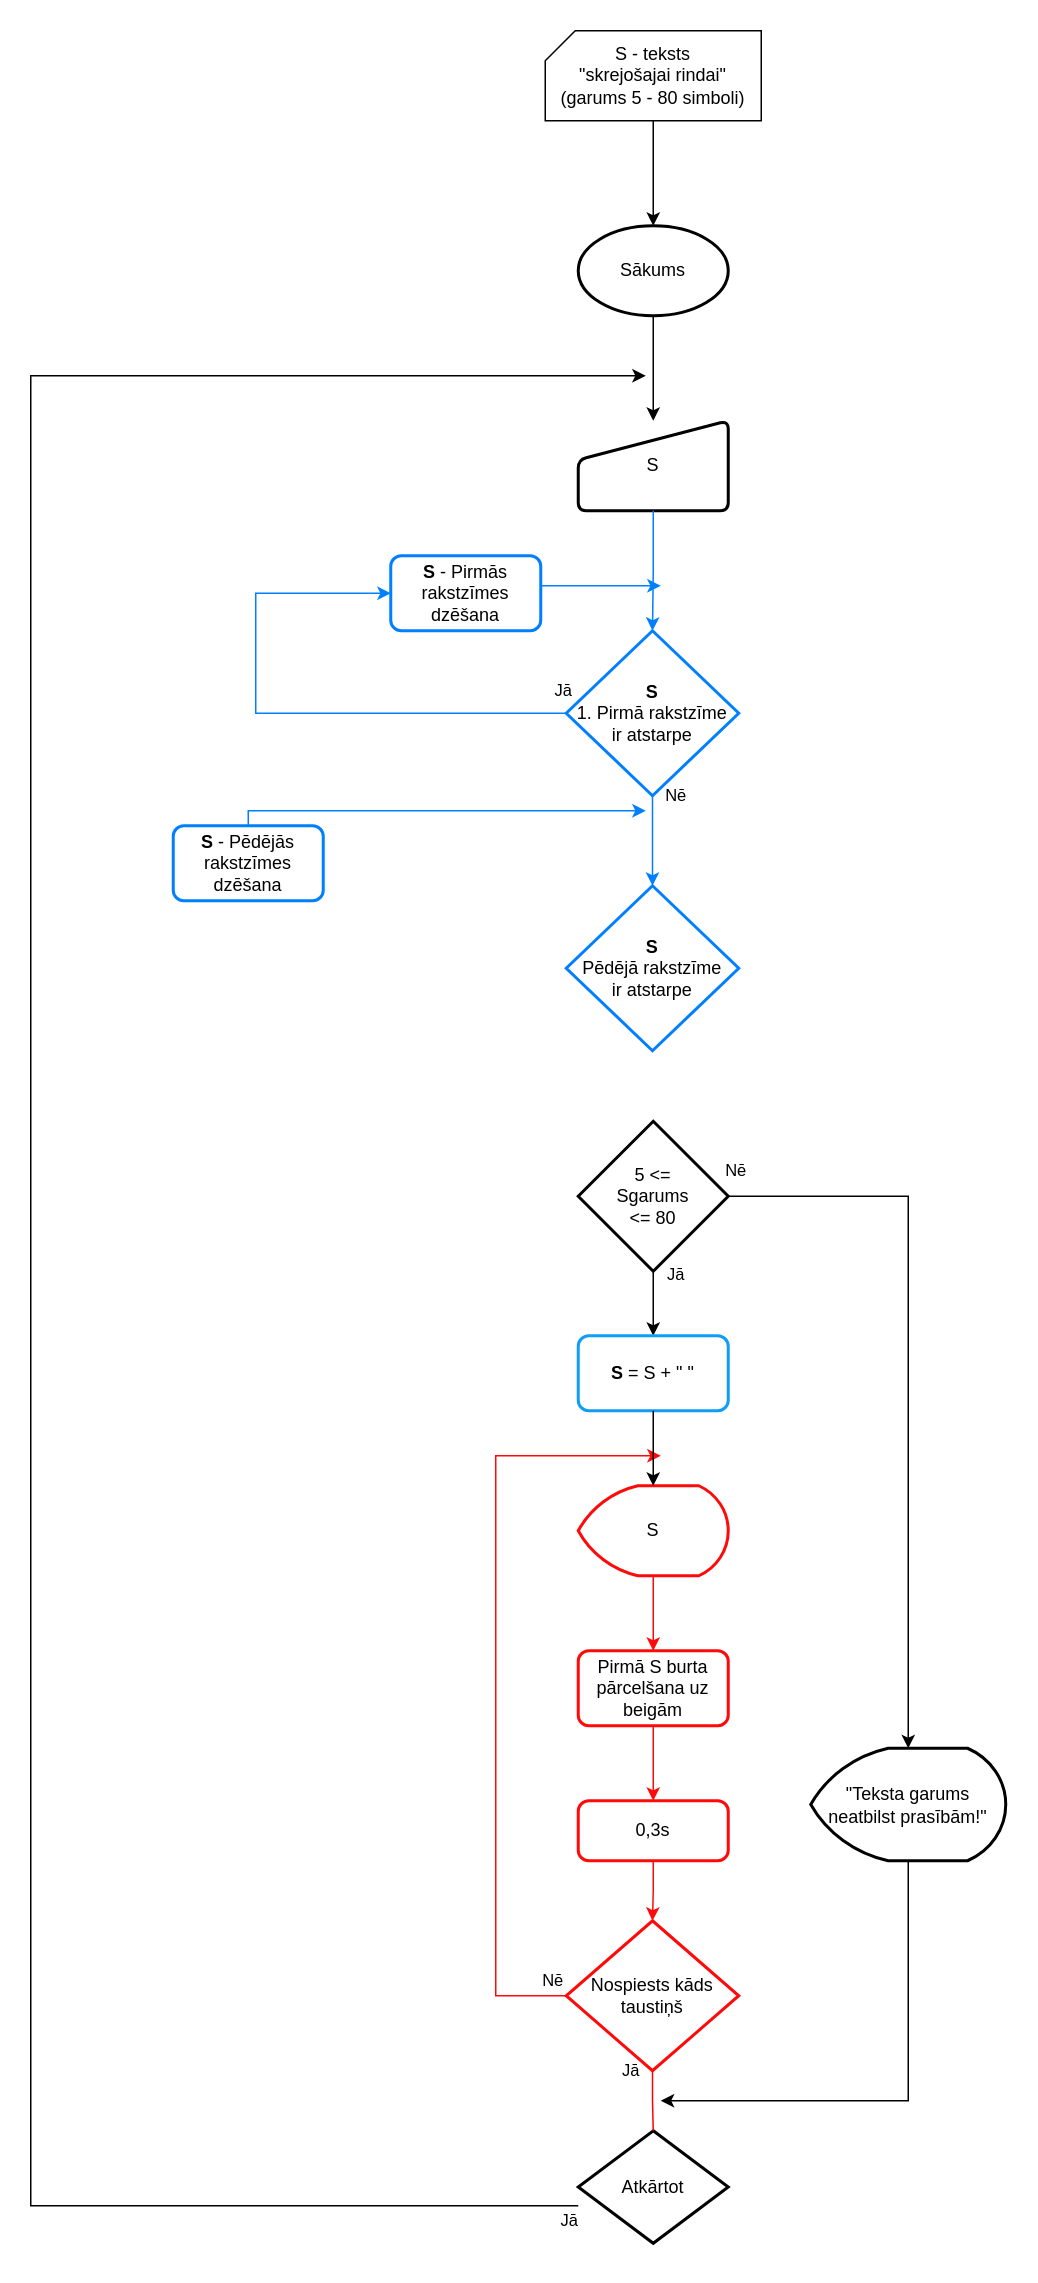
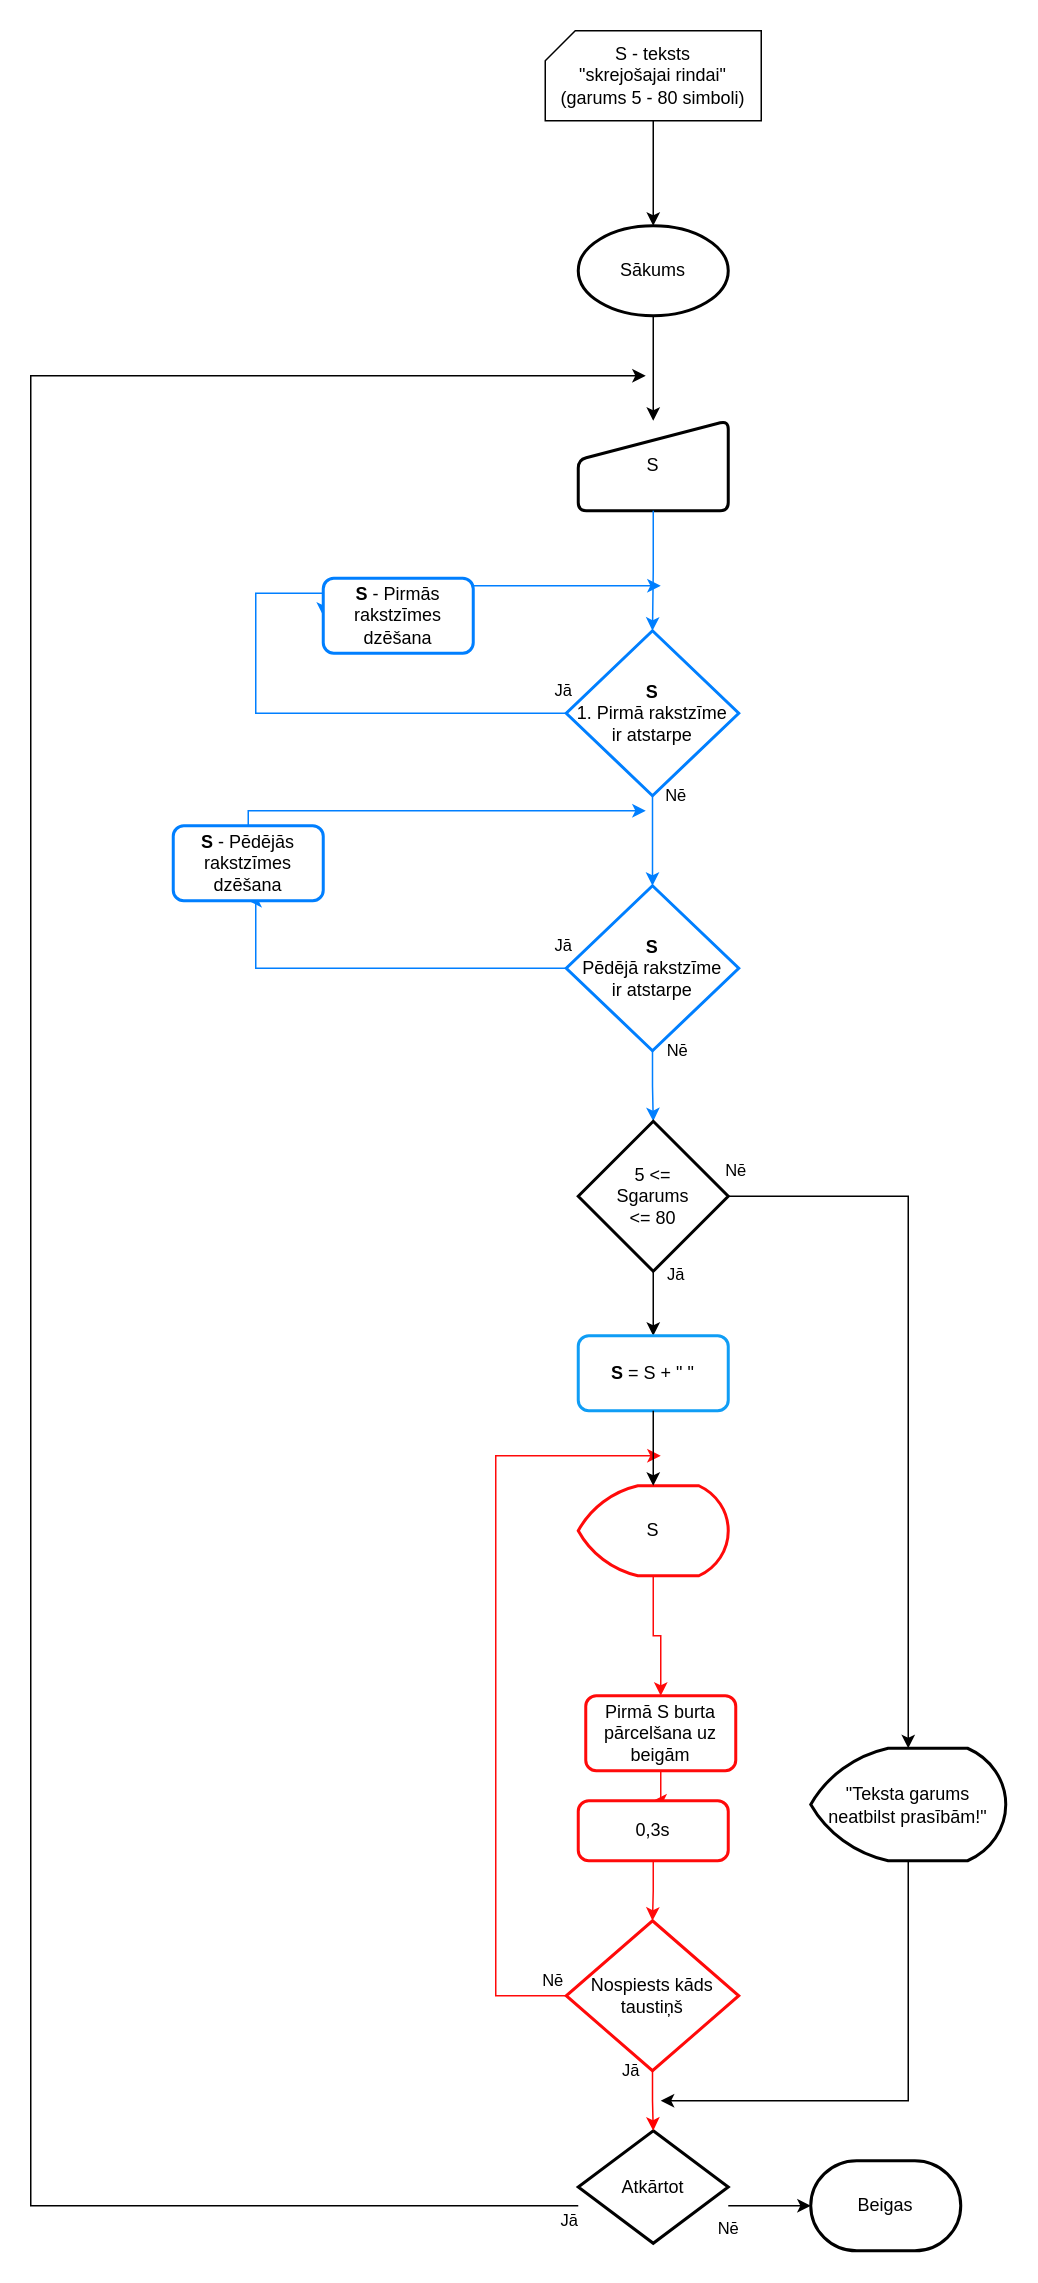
  <mxCell id="0" />
  <mxCell id="1" parent="0" />
  <mxCell id="2" value="S - teksts&lt;br&gt;&quot;skrejošajai rindai&quot;&lt;br&gt;(garums 5 - 80 simboli)" style="verticalLabelPosition=middle;verticalAlign=middle;html=1;shape=card;whiteSpace=wrap;size=20;arcSize=12;labelPosition=center;align=center;" parent="1" vertex="1"><mxGeometry x="363" y="20" width="144" height="60" as="geometry" /></mxCell>
  <mxCell id="3" style="edgeStyle=orthogonalEdgeStyle;rounded=0;orthogonalLoop=1;jettySize=auto;html=1;entryX=0.5;entryY=0;entryDx=0;entryDy=0;" parent="1" source="4" target="5" edge="1"><mxGeometry relative="1" as="geometry" /></mxCell>
  <mxCell id="4" value="Sākums" style="strokeWidth=2;html=1;shape=mxgraph.flowchart.start_1;whiteSpace=wrap;" parent="1" vertex="1"><mxGeometry x="385" y="150" width="100" height="60" as="geometry" /></mxCell>
  <mxCell id="5" value="S" style="html=1;strokeWidth=2;shape=manualInput;whiteSpace=wrap;rounded=1;size=26;arcSize=11;" parent="1" vertex="1"><mxGeometry x="385" y="280" width="100" height="60" as="geometry" /></mxCell>
  <mxCell id="6" style="edgeStyle=orthogonalEdgeStyle;rounded=0;orthogonalLoop=1;jettySize=auto;html=1;entryX=0.5;entryY=0;entryDx=0;entryDy=0;entryPerimeter=0;" parent="1" source="2" target="4" edge="1"><mxGeometry relative="1" as="geometry" /></mxCell>
  <mxCell id="7" value="Nē" style="edgeStyle=orthogonalEdgeStyle;rounded=0;orthogonalLoop=1;jettySize=auto;html=1;entryX=0.5;entryY=0;entryDx=0;entryDy=0;entryPerimeter=0;strokeColor=#007FFF;" parent="1" source="9" target="15" edge="1"><mxGeometry x="-1" y="15" relative="1" as="geometry"><mxPoint x="435" y="610" as="targetPoint" /><mxPoint as="offset" /></mxGeometry></mxCell>
  <mxCell id="8" value="Jā" style="edgeStyle=orthogonalEdgeStyle;rounded=0;orthogonalLoop=1;jettySize=auto;html=1;entryX=0;entryY=0.5;entryDx=0;entryDy=0;strokeColor=#007FFF;" parent="1" source="9" target="12" edge="1"><mxGeometry x="-1" y="-15" relative="1" as="geometry"><mxPoint x="-2" as="offset" /><Array as="points"><mxPoint x="170" y="475" /><mxPoint x="170" y="395" /></Array></mxGeometry></mxCell>
  <mxCell id="9" value="&lt;b&gt;S &lt;/b&gt;&lt;br&gt;1. Pirmā rakstzīme&lt;br&gt;ir atstarpe" style="strokeWidth=2;html=1;shape=mxgraph.flowchart.decision;whiteSpace=wrap;strokeColor=#007FFF;" parent="1" vertex="1"><mxGeometry x="377" y="420" width="115" height="110" as="geometry" /></mxCell>
  <mxCell id="10" style="edgeStyle=orthogonalEdgeStyle;rounded=0;orthogonalLoop=1;jettySize=auto;html=1;entryX=0.5;entryY=0;entryDx=0;entryDy=0;entryPerimeter=0;strokeColor=#007FFF;" parent="1" source="5" target="9" edge="1"><mxGeometry relative="1" as="geometry" /></mxCell>
  <mxCell id="11" style="edgeStyle=orthogonalEdgeStyle;rounded=0;orthogonalLoop=1;jettySize=auto;html=1;strokeColor=#007FFF;" parent="1" source="12" edge="1"><mxGeometry relative="1" as="geometry"><mxPoint x="440" y="390" as="targetPoint" /><Array as="points"><mxPoint x="300" y="390" /></Array></mxGeometry></mxCell>
- <mxCell id="12" value="&lt;b&gt;S &lt;/b&gt;- Pirmās rakstzīmes dzēšana" style="rounded=1;whiteSpace=wrap;html=1;absoluteArcSize=1;arcSize=14;strokeWidth=2;strokeColor=#007FFF;" parent="1" vertex="1"><mxGeometry x="260" y="370" width="100" height="50" as="geometry" /></mxCell>
+ <mxCell id="12" value="&lt;b&gt;S &lt;/b&gt;- Pirmās rakstzīmes dzēšana" style="rounded=1;whiteSpace=wrap;html=1;absoluteArcSize=1;arcSize=14;strokeWidth=2;strokeColor=#007FFF;" parent="1" vertex="1"><mxGeometry x="215" y="385" width="100" height="50" as="geometry" /></mxCell>
+ <mxCell id="13" value="Nē" style="edgeStyle=orthogonalEdgeStyle;rounded=0;orthogonalLoop=1;jettySize=auto;html=1;entryX=0.5;entryY=0;entryDx=0;entryDy=0;entryPerimeter=0;strokeColor=#007FFF;" parent="1" source="15" target="19" edge="1"><mxGeometry x="-1" y="16" relative="1" as="geometry"><mxPoint x="434.5" y="780" as="targetPoint" /><mxPoint as="offset" /></mxGeometry></mxCell>
+ <mxCell id="14" value="Jā" style="edgeStyle=orthogonalEdgeStyle;rounded=0;orthogonalLoop=1;jettySize=auto;html=1;entryX=0.5;entryY=1;entryDx=0;entryDy=0;strokeColor=#007FFF;" parent="1" source="15" target="17" edge="1"><mxGeometry x="-1" y="-15" relative="1" as="geometry"><mxPoint x="-2" as="offset" /><Array as="points"><mxPoint x="170" y="645" /></Array></mxGeometry></mxCell>
  <mxCell id="15" value="&lt;b&gt;S &lt;/b&gt;&lt;br&gt;Pēdējā rakstzīme&lt;br&gt;ir atstarpe" style="strokeWidth=2;html=1;shape=mxgraph.flowchart.decision;whiteSpace=wrap;strokeColor=#007FFF;" parent="1" vertex="1"><mxGeometry x="377" y="590" width="115" height="110" as="geometry" /></mxCell>
  <mxCell id="16" style="edgeStyle=orthogonalEdgeStyle;rounded=0;orthogonalLoop=1;jettySize=auto;html=1;strokeColor=#007FFF;" edge="1" parent="1" source="17"><mxGeometry relative="1" as="geometry"><mxPoint x="430" y="540" as="targetPoint" /><Array as="points"><mxPoint x="327" y="540" /><mxPoint x="431" y="540" /></Array></mxGeometry></mxCell>
  <mxCell id="17" value="&lt;b&gt;S &lt;/b&gt;- Pēdējās rakstzīmes dzēšana" style="rounded=1;whiteSpace=wrap;html=1;absoluteArcSize=1;arcSize=14;strokeWidth=2;strokeColor=#007FFF;" parent="1" vertex="1"><mxGeometry x="115" y="550" width="100" height="50" as="geometry" /></mxCell>
  <mxCell id="18" value="Jā" style="edgeStyle=orthogonalEdgeStyle;rounded=0;orthogonalLoop=1;jettySize=auto;html=1;entryX=0.5;entryY=0;entryDx=0;entryDy=0;" parent="1" source="19" target="20" edge="1"><mxGeometry x="-0.887" y="15" relative="1" as="geometry"><mxPoint as="offset" /></mxGeometry></mxCell>
  <mxCell id="19" value="5 &amp;lt;=&lt;br&gt;Sgarums &lt;br&gt;&amp;lt;= 80" style="strokeWidth=2;html=1;shape=mxgraph.flowchart.decision;whiteSpace=wrap;" parent="1" vertex="1"><mxGeometry x="385" y="747" width="100" height="100" as="geometry" /></mxCell>
  <mxCell id="20" value="&lt;b&gt;S&lt;/b&gt;&amp;nbsp;= S + &quot; &quot;" style="rounded=1;whiteSpace=wrap;html=1;absoluteArcSize=1;arcSize=14;strokeWidth=2;strokeColor=#0f9df5;" parent="1" vertex="1"><mxGeometry x="385" y="890" width="100" height="50" as="geometry" /></mxCell>
  <mxCell id="21" style="edgeStyle=orthogonalEdgeStyle;rounded=0;orthogonalLoop=1;jettySize=auto;html=1;entryX=0.5;entryY=0;entryDx=0;entryDy=0;strokeColor=#ff0a0a;" parent="1" source="22" target="24" edge="1"><mxGeometry relative="1" as="geometry" /></mxCell>
  <mxCell id="22" value="S" style="strokeWidth=2;html=1;shape=mxgraph.flowchart.display;whiteSpace=wrap;strokeColor=#ff0a0a;" parent="1" vertex="1"><mxGeometry x="385" y="990" width="100" height="60" as="geometry" /></mxCell>
  <mxCell id="23" style="edgeStyle=orthogonalEdgeStyle;rounded=0;orthogonalLoop=1;jettySize=auto;html=1;entryX=0.5;entryY=0;entryDx=0;entryDy=0;strokeColor=#ff0a0a;" parent="1" source="24" target="25" edge="1"><mxGeometry relative="1" as="geometry" /></mxCell>
- <mxCell id="24" value="Pirmā S burta&lt;br&gt;pārcelšana uz&lt;br&gt;beigām" style="rounded=1;whiteSpace=wrap;html=1;absoluteArcSize=1;arcSize=14;strokeWidth=2;strokeColor=#ff0a0a;" parent="1" vertex="1"><mxGeometry x="385" y="1100" width="100" height="50" as="geometry" /></mxCell>
+ <mxCell id="24" value="Pirmā S burta&lt;br&gt;pārcelšana uz&lt;br&gt;beigām" style="rounded=1;whiteSpace=wrap;html=1;absoluteArcSize=1;arcSize=14;strokeWidth=2;strokeColor=#ff0a0a;" parent="1" vertex="1"><mxGeometry x="390" y="1130" width="100" height="50" as="geometry" /></mxCell>
  <mxCell id="25" value="0,3s" style="rounded=1;whiteSpace=wrap;html=1;absoluteArcSize=1;arcSize=14;strokeWidth=2;strokeColor=#ff0a0a;" parent="1" vertex="1"><mxGeometry x="385" y="1200" width="100" height="40" as="geometry" /></mxCell>
  <mxCell id="26" value="Nē" style="edgeStyle=orthogonalEdgeStyle;rounded=0;orthogonalLoop=1;jettySize=auto;html=1;exitX=0;exitY=0.5;exitDx=0;exitDy=0;exitPerimeter=0;strokeColor=#ff0a0a;" parent="1" source="27" edge="1"><mxGeometry x="-0.967" y="-10" relative="1" as="geometry"><mxPoint x="440" y="970" as="targetPoint" /><Array as="points"><mxPoint x="330" y="1330" /><mxPoint x="330" y="970" /></Array><mxPoint as="offset" /></mxGeometry></mxCell>
  <mxCell id="27" value="Nospiests kāds&lt;br&gt;taustiņš" style="strokeWidth=2;html=1;shape=mxgraph.flowchart.decision;whiteSpace=wrap;strokeColor=#ff0a0a;" parent="1" vertex="1"><mxGeometry x="377" y="1280" width="115" height="100" as="geometry" /></mxCell>
  <mxCell id="28" style="edgeStyle=orthogonalEdgeStyle;rounded=0;orthogonalLoop=1;jettySize=auto;html=1;entryX=0.5;entryY=0;entryDx=0;entryDy=0;entryPerimeter=0;strokeColor=#ff0a0a;" parent="1" source="25" target="27" edge="1"><mxGeometry relative="1" as="geometry" /></mxCell>
  <mxCell id="29" style="edgeStyle=orthogonalEdgeStyle;rounded=0;orthogonalLoop=1;jettySize=auto;html=1;entryX=0.5;entryY=0;entryDx=0;entryDy=0;entryPerimeter=0;" parent="1" source="20" target="22" edge="1"><mxGeometry relative="1" as="geometry" /></mxCell>
  <mxCell id="30" value="Jā" style="edgeStyle=orthogonalEdgeStyle;rounded=0;orthogonalLoop=1;jettySize=auto;html=1;" parent="1" source="31" edge="1"><mxGeometry x="-0.994" y="10" relative="1" as="geometry"><mxPoint x="430" y="250" as="targetPoint" /><Array as="points"><mxPoint x="20" y="1470" /><mxPoint x="20" y="250" /></Array><mxPoint as="offset" /></mxGeometry></mxCell>
  <mxCell id="31" value="Atkārtot" style="strokeWidth=2;html=1;shape=mxgraph.flowchart.decision;whiteSpace=wrap;" parent="1" vertex="1"><mxGeometry x="385" y="1420" width="100" height="75" as="geometry" /></mxCell>
- <mxCell id="32" value="Jā" style="edgeStyle=orthogonalEdgeStyle;rounded=0;orthogonalLoop=1;jettySize=auto;html=1;entryX=0.5;entryY=0;entryDx=0;entryDy=0;entryPerimeter=0;strokeColor=#ff0000;endArrow=none;" parent="1" source="27" target="31" edge="1"><mxGeometry x="-1" y="-15" relative="1" as="geometry"><mxPoint as="offset" /></mxGeometry></mxCell>
+ <mxCell id="32" value="Jā" style="edgeStyle=orthogonalEdgeStyle;rounded=0;orthogonalLoop=1;jettySize=auto;html=1;entryX=0.5;entryY=0;entryDx=0;entryDy=0;entryPerimeter=0;strokeColor=#ff0000;" parent="1" source="27" target="31" edge="1"><mxGeometry x="-1" y="-15" relative="1" as="geometry"><mxPoint as="offset" /></mxGeometry></mxCell>
+ <mxCell id="33" value="Beigas" style="strokeWidth=2;html=1;shape=mxgraph.flowchart.terminator;whiteSpace=wrap;" parent="1" vertex="1"><mxGeometry x="540" y="1440" width="100" height="60" as="geometry" /></mxCell>
+ <mxCell id="34" value="Nē" style="edgeStyle=orthogonalEdgeStyle;rounded=0;orthogonalLoop=1;jettySize=auto;html=1;entryX=0;entryY=0.5;entryDx=0;entryDy=0;entryPerimeter=0;" parent="1" source="31" target="33" edge="1"><mxGeometry x="-1" y="-15" relative="1" as="geometry"><mxPoint as="offset" /><mxPoint x="520" y="1430" as="targetPoint" /><Array as="points"><mxPoint x="540" y="1470" /><mxPoint x="540" y="1470" /></Array></mxGeometry></mxCell>
  <mxCell id="35" style="edgeStyle=orthogonalEdgeStyle;rounded=0;orthogonalLoop=1;jettySize=auto;html=1;" parent="1" source="36" edge="1"><mxGeometry relative="1" as="geometry"><mxPoint x="440" y="1400" as="targetPoint" /><Array as="points"><mxPoint x="605" y="1400" /></Array></mxGeometry></mxCell>
  <mxCell id="36" value="&quot;Teksta garums neatbilst prasībām!&quot;" style="strokeWidth=2;html=1;shape=mxgraph.flowchart.display;whiteSpace=wrap;" parent="1" vertex="1"><mxGeometry x="540" y="1165" width="130" height="75" as="geometry" /></mxCell>
  <mxCell id="37" value="Nē" style="edgeStyle=orthogonalEdgeStyle;rounded=0;orthogonalLoop=1;jettySize=auto;html=1;entryX=0.5;entryY=0;entryDx=0;entryDy=0;entryPerimeter=0;exitX=1;exitY=0.5;exitDx=0;exitDy=0;exitPerimeter=0;" parent="1" source="19" target="36" edge="1"><mxGeometry x="-0.98" y="17" relative="1" as="geometry"><mxPoint as="offset" /></mxGeometry></mxCell>
